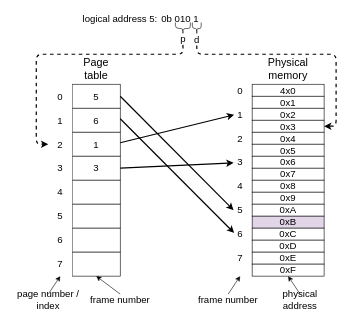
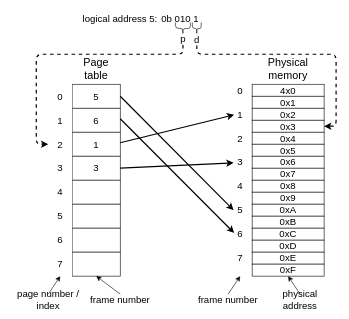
  <mxCell id="0" />
  <mxCell id="1" parent="0" />
  <mxCell id="2" value="&lt;font style=&quot;font-size: 18px&quot;&gt;Page table&lt;/font&gt;" style="text;html=1;strokeColor=none;fillColor=none;align=center;verticalAlign=middle;whiteSpace=wrap;rounded=0;" vertex="1" parent="1"><mxGeometry x="120" y="90" width="80" height="50" as="geometry" /></mxCell>
  <mxCell id="3" value="&lt;font style=&quot;font-size: 16px&quot;&gt;4x0&lt;/font&gt;" style="rounded=0;whiteSpace=wrap;html=1;" vertex="1" parent="1"><mxGeometry x="420" y="140" width="120" height="20" as="geometry" /></mxCell>
  <mxCell id="4" value="&lt;span style=&quot;font-size: 16px&quot;&gt;0x1&lt;/span&gt;" style="rounded=0;whiteSpace=wrap;html=1;" vertex="1" parent="1"><mxGeometry x="420" y="160" width="120" height="20" as="geometry" /></mxCell>
  <mxCell id="5" value="&lt;font style=&quot;font-size: 18px&quot;&gt;Physical memory&lt;/font&gt;" style="text;html=1;strokeColor=none;fillColor=none;align=center;verticalAlign=middle;whiteSpace=wrap;rounded=0;" vertex="1" parent="1"><mxGeometry x="420" y="90" width="120" height="50" as="geometry" /></mxCell>
  <mxCell id="6" value="&lt;font style=&quot;font-size: 16px&quot;&gt;0&lt;/font&gt;" style="text;html=1;strokeColor=none;fillColor=none;align=center;verticalAlign=middle;whiteSpace=wrap;rounded=0;" vertex="1" parent="1"><mxGeometry x="380" y="140" width="40" height="20" as="geometry" /></mxCell>
  <mxCell id="7" value="&lt;font style=&quot;font-size: 16px&quot;&gt;1&lt;/font&gt;" style="text;html=1;strokeColor=none;fillColor=none;align=center;verticalAlign=middle;whiteSpace=wrap;rounded=0;" vertex="1" parent="1"><mxGeometry x="380" y="180" width="40" height="20" as="geometry" /></mxCell>
  <mxCell id="8" value="&lt;font style=&quot;font-size: 16px&quot;&gt;page number / &lt;br&gt;index&lt;/font&gt;" style="text;html=1;strokeColor=none;fillColor=none;align=center;verticalAlign=middle;whiteSpace=wrap;rounded=0;" vertex="1" parent="1"><mxGeometry x="20" y="490" width="120" height="20" as="geometry" /></mxCell>
  <mxCell id="9" value="" style="endArrow=classic;html=1;exitX=0.5;exitY=0;exitDx=0;exitDy=0;entryX=0.5;entryY=1;entryDx=0;entryDy=0;" edge="1" parent="1" source="8" target="56"><mxGeometry width="50" height="50" relative="1" as="geometry"><mxPoint x="320" y="390" as="sourcePoint" /><mxPoint x="370" y="340" as="targetPoint" /></mxGeometry></mxCell>
  <mxCell id="10" value="&lt;font style=&quot;font-size: 16px&quot;&gt;5&lt;/font&gt;" style="rounded=0;whiteSpace=wrap;html=1;container=0;" vertex="1" parent="1"><mxGeometry x="120" y="140" width="80" height="40" as="geometry" /></mxCell>
  <mxCell id="11" value="&lt;span style=&quot;font-size: 16px&quot;&gt;6&lt;/span&gt;" style="rounded=0;whiteSpace=wrap;html=1;container=0;" vertex="1" parent="1"><mxGeometry x="120" y="180" width="80" height="40" as="geometry" /></mxCell>
  <mxCell id="12" value="&lt;span style=&quot;font-size: 16px&quot;&gt;1&lt;/span&gt;" style="rounded=0;whiteSpace=wrap;html=1;container=0;" vertex="1" parent="1"><mxGeometry x="120" y="220" width="80" height="40" as="geometry" /></mxCell>
  <mxCell id="13" value="&lt;span style=&quot;font-size: 16px&quot;&gt;3&lt;/span&gt;" style="rounded=0;whiteSpace=wrap;html=1;container=0;" vertex="1" parent="1"><mxGeometry x="120" y="260" width="80" height="40" as="geometry" /></mxCell>
  <mxCell id="14" value="" style="rounded=0;whiteSpace=wrap;html=1;container=0;" vertex="1" parent="1"><mxGeometry x="120" y="300" width="80" height="40" as="geometry" /></mxCell>
  <mxCell id="15" value="" style="rounded=0;whiteSpace=wrap;html=1;container=0;" vertex="1" parent="1"><mxGeometry x="120" y="340" width="80" height="40" as="geometry" /></mxCell>
  <mxCell id="16" value="" style="rounded=0;whiteSpace=wrap;html=1;container=0;" vertex="1" parent="1"><mxGeometry x="120" y="380" width="80" height="40" as="geometry" /></mxCell>
  <mxCell id="17" value="" style="rounded=0;whiteSpace=wrap;html=1;container=0;" vertex="1" parent="1"><mxGeometry x="120" y="420" width="80" height="40" as="geometry" /></mxCell>
  <mxCell id="18" value="&lt;span style=&quot;font-size: 16px&quot;&gt;frame number&lt;/span&gt;" style="text;html=1;strokeColor=none;fillColor=none;align=center;verticalAlign=middle;whiteSpace=wrap;rounded=0;" vertex="1" parent="1"><mxGeometry x="100" y="490" width="200" height="20" as="geometry" /></mxCell>
  <mxCell id="19" value="" style="endArrow=classic;html=1;exitX=0.5;exitY=0;exitDx=0;exitDy=0;entryX=0.5;entryY=1;entryDx=0;entryDy=0;" edge="1" parent="1" source="18" target="17"><mxGeometry width="50" height="50" relative="1" as="geometry"><mxPoint x="70" y="500" as="sourcePoint" /><mxPoint x="90" y="470" as="targetPoint" /></mxGeometry></mxCell>
  <mxCell id="20" value="&lt;font style=&quot;font-size: 16px&quot;&gt;0x2&lt;/font&gt;" style="rounded=0;whiteSpace=wrap;html=1;" vertex="1" parent="1"><mxGeometry x="420" y="180" width="120" height="20" as="geometry" /></mxCell>
  <mxCell id="21" value="&lt;span style=&quot;font-size: 16px&quot;&gt;0x3&lt;/span&gt;" style="rounded=0;whiteSpace=wrap;html=1;" vertex="1" parent="1"><mxGeometry x="420" y="200" width="120" height="20" as="geometry" /></mxCell>
  <mxCell id="22" value="&lt;font style=&quot;font-size: 16px&quot;&gt;2&lt;/font&gt;" style="text;html=1;strokeColor=none;fillColor=none;align=center;verticalAlign=middle;whiteSpace=wrap;rounded=0;" vertex="1" parent="1"><mxGeometry x="380" y="220" width="40" height="20" as="geometry" /></mxCell>
  <mxCell id="23" value="&lt;font style=&quot;font-size: 16px&quot;&gt;0x4&lt;/font&gt;" style="rounded=0;whiteSpace=wrap;html=1;" vertex="1" parent="1"><mxGeometry x="420" y="220" width="120" height="20" as="geometry" /></mxCell>
  <mxCell id="24" value="&lt;span style=&quot;font-size: 16px&quot;&gt;0x5&lt;/span&gt;" style="rounded=0;whiteSpace=wrap;html=1;" vertex="1" parent="1"><mxGeometry x="420" y="240" width="120" height="20" as="geometry" /></mxCell>
  <mxCell id="25" value="&lt;font style=&quot;font-size: 16px&quot;&gt;3&lt;/font&gt;" style="text;html=1;strokeColor=none;fillColor=none;align=center;verticalAlign=middle;whiteSpace=wrap;rounded=0;" vertex="1" parent="1"><mxGeometry x="380" y="260" width="40" height="20" as="geometry" /></mxCell>
  <mxCell id="26" value="&lt;font style=&quot;font-size: 16px&quot;&gt;0x6&lt;/font&gt;" style="rounded=0;whiteSpace=wrap;html=1;" vertex="1" parent="1"><mxGeometry x="420" y="260" width="120" height="20" as="geometry" /></mxCell>
  <mxCell id="27" value="&lt;span style=&quot;font-size: 16px&quot;&gt;0x7&lt;/span&gt;" style="rounded=0;whiteSpace=wrap;html=1;" vertex="1" parent="1"><mxGeometry x="420" y="280" width="120" height="20" as="geometry" /></mxCell>
  <mxCell id="28" value="&lt;font style=&quot;font-size: 16px&quot;&gt;4&lt;/font&gt;" style="text;html=1;strokeColor=none;fillColor=none;align=center;verticalAlign=middle;whiteSpace=wrap;rounded=0;" vertex="1" parent="1"><mxGeometry x="380" y="300" width="40" height="20" as="geometry" /></mxCell>
  <mxCell id="29" value="&lt;font style=&quot;font-size: 16px&quot;&gt;0x8&lt;/font&gt;" style="rounded=0;whiteSpace=wrap;html=1;" vertex="1" parent="1"><mxGeometry x="420" y="300" width="120" height="20" as="geometry" /></mxCell>
  <mxCell id="30" value="&lt;span style=&quot;font-size: 16px&quot;&gt;0x9&lt;/span&gt;" style="rounded=0;whiteSpace=wrap;html=1;" vertex="1" parent="1"><mxGeometry x="420" y="320" width="120" height="20" as="geometry" /></mxCell>
  <mxCell id="31" value="&lt;font style=&quot;font-size: 16px&quot;&gt;5&lt;/font&gt;" style="text;html=1;strokeColor=none;fillColor=none;align=center;verticalAlign=middle;whiteSpace=wrap;rounded=0;" vertex="1" parent="1"><mxGeometry x="380" y="340" width="40" height="20" as="geometry" /></mxCell>
  <mxCell id="32" value="&lt;font style=&quot;font-size: 16px&quot;&gt;0xA&lt;/font&gt;" style="rounded=0;whiteSpace=wrap;html=1;" vertex="1" parent="1"><mxGeometry x="420" y="340" width="120" height="20" as="geometry" /></mxCell>
- <mxCell id="33" value="&lt;span style=&quot;font-size: 16px&quot;&gt;0xB&lt;/span&gt;" style="rounded=0;whiteSpace=wrap;html=1;fillColor=#e1d5e7;" vertex="1" parent="1"><mxGeometry x="420" y="360" width="120" height="20" as="geometry" /></mxCell>
+ <mxCell id="33" value="&lt;span style=&quot;font-size: 16px&quot;&gt;0xB&lt;/span&gt;" style="rounded=0;whiteSpace=wrap;html=1;" vertex="1" parent="1"><mxGeometry x="420" y="360" width="120" height="20" as="geometry" /></mxCell>
  <mxCell id="34" value="&lt;font style=&quot;font-size: 16px&quot;&gt;6&lt;/font&gt;" style="text;html=1;strokeColor=none;fillColor=none;align=center;verticalAlign=middle;whiteSpace=wrap;rounded=0;" vertex="1" parent="1"><mxGeometry x="380" y="380" width="40" height="20" as="geometry" /></mxCell>
  <mxCell id="35" value="&lt;font style=&quot;font-size: 16px&quot;&gt;0xC&lt;/font&gt;" style="rounded=0;whiteSpace=wrap;html=1;" vertex="1" parent="1"><mxGeometry x="420" y="380" width="120" height="20" as="geometry" /></mxCell>
  <mxCell id="36" value="&lt;span style=&quot;font-size: 16px&quot;&gt;0xD&lt;/span&gt;" style="rounded=0;whiteSpace=wrap;html=1;" vertex="1" parent="1"><mxGeometry x="420" y="400" width="120" height="20" as="geometry" /></mxCell>
  <mxCell id="37" value="&lt;font style=&quot;font-size: 16px&quot;&gt;7&lt;/font&gt;" style="text;html=1;strokeColor=none;fillColor=none;align=center;verticalAlign=middle;whiteSpace=wrap;rounded=0;" vertex="1" parent="1"><mxGeometry x="380" y="420" width="40" height="20" as="geometry" /></mxCell>
  <mxCell id="38" value="&lt;font style=&quot;font-size: 16px&quot;&gt;0xE&lt;/font&gt;" style="rounded=0;whiteSpace=wrap;html=1;" vertex="1" parent="1"><mxGeometry x="420" y="420" width="120" height="20" as="geometry" /></mxCell>
  <mxCell id="39" value="&lt;span style=&quot;font-size: 16px&quot;&gt;0xF&lt;/span&gt;" style="rounded=0;whiteSpace=wrap;html=1;" vertex="1" parent="1"><mxGeometry x="420" y="440" width="120" height="20" as="geometry" /></mxCell>
  <mxCell id="40" value="" style="endArrow=classic;html=1;exitX=0.5;exitY=0;exitDx=0;exitDy=0;" edge="1" source="41" parent="1"><mxGeometry width="50" height="50" relative="1" as="geometry"><mxPoint x="320" y="530" as="sourcePoint" /><mxPoint x="400" y="460" as="targetPoint" /></mxGeometry></mxCell>
  <mxCell id="41" value="&lt;span style=&quot;font-size: 16px&quot;&gt;frame number&lt;/span&gt;" style="text;html=1;strokeColor=none;fillColor=none;align=center;verticalAlign=middle;whiteSpace=wrap;rounded=0;" vertex="1" parent="1"><mxGeometry x="320" y="490" width="120" height="20" as="geometry" /></mxCell>
  <mxCell id="42" value="" style="endArrow=classic;html=1;exitX=0.5;exitY=0;exitDx=0;exitDy=0;" edge="1" source="43" parent="1"><mxGeometry width="50" height="50" relative="1" as="geometry"><mxPoint x="400" y="530" as="sourcePoint" /><mxPoint x="480" y="460" as="targetPoint" /></mxGeometry></mxCell>
  <mxCell id="43" value="&lt;span style=&quot;font-size: 16px&quot;&gt;physical address&lt;/span&gt;" style="text;html=1;strokeColor=none;fillColor=none;align=center;verticalAlign=middle;whiteSpace=wrap;rounded=0;" vertex="1" parent="1"><mxGeometry x="440" y="490" width="120" height="20" as="geometry" /></mxCell>
  <mxCell id="44" value="" style="endArrow=classic;html=1;fontSize=16;exitX=1;exitY=0.5;exitDx=0;exitDy=0;entryX=0.225;entryY=0.5;entryDx=0;entryDy=0;strokeWidth=2;entryPerimeter=0;" edge="1" parent="1" source="10" target="31"><mxGeometry width="50" height="50" relative="1" as="geometry"><mxPoint x="320" y="380" as="sourcePoint" /><mxPoint x="370" y="330" as="targetPoint" /></mxGeometry></mxCell>
  <mxCell id="45" value="" style="endArrow=classic;html=1;fontSize=16;exitX=1;exitY=0.5;exitDx=0;exitDy=0;entryX=0.25;entryY=0.4;entryDx=0;entryDy=0;strokeWidth=2;entryPerimeter=0;" edge="1" parent="1" target="34"><mxGeometry width="50" height="50" relative="1" as="geometry"><mxPoint x="200" y="197.5" as="sourcePoint" /><mxPoint x="380" y="382.5" as="targetPoint" /></mxGeometry></mxCell>
  <mxCell id="46" value="" style="endArrow=classic;html=1;fontSize=16;exitX=1;exitY=0.5;exitDx=0;exitDy=0;strokeWidth=2;entryX=0.25;entryY=0.55;entryDx=0;entryDy=0;entryPerimeter=0;" edge="1" parent="1" target="7"><mxGeometry width="50" height="50" relative="1" as="geometry"><mxPoint x="200" y="237.5" as="sourcePoint" /><mxPoint x="380" y="422.5" as="targetPoint" /></mxGeometry></mxCell>
  <mxCell id="47" value="" style="endArrow=classic;html=1;fontSize=16;exitX=1;exitY=0.5;exitDx=0;exitDy=0;entryX=0.225;entryY=0.55;entryDx=0;entryDy=0;strokeWidth=2;entryPerimeter=0;" edge="1" parent="1" target="25"><mxGeometry width="50" height="50" relative="1" as="geometry"><mxPoint x="200" y="280" as="sourcePoint" /><mxPoint x="380" y="232.5" as="targetPoint" /></mxGeometry></mxCell>
  <mxCell id="48" value="" style="group" vertex="1" connectable="0" parent="1"><mxGeometry x="80" y="140" width="40" height="320" as="geometry" /></mxCell>
  <mxCell id="49" value="&lt;font style=&quot;font-size: 16px&quot;&gt;0&lt;/font&gt;" style="rounded=0;whiteSpace=wrap;html=1;container=0;strokeColor=none;" vertex="1" parent="48"><mxGeometry width="40" height="40" as="geometry" /></mxCell>
  <mxCell id="50" value="&lt;span style=&quot;font-size: 16px&quot;&gt;1&lt;/span&gt;" style="rounded=0;whiteSpace=wrap;html=1;container=0;strokeColor=none;" vertex="1" parent="48"><mxGeometry y="40" width="40" height="40" as="geometry" /></mxCell>
  <mxCell id="51" value="&lt;span style=&quot;font-size: 16px&quot;&gt;2&lt;/span&gt;" style="rounded=0;whiteSpace=wrap;html=1;container=0;strokeColor=none;" vertex="1" parent="48"><mxGeometry y="80" width="40" height="40" as="geometry" /></mxCell>
  <mxCell id="52" value="&lt;span style=&quot;font-size: 16px&quot;&gt;3&lt;/span&gt;" style="rounded=0;whiteSpace=wrap;html=1;container=0;strokeColor=none;" vertex="1" parent="48"><mxGeometry y="120" width="40" height="40" as="geometry" /></mxCell>
  <mxCell id="53" value="4" style="rounded=0;whiteSpace=wrap;html=1;container=0;fontSize=16;strokeColor=none;" vertex="1" parent="48"><mxGeometry y="160" width="40" height="40" as="geometry" /></mxCell>
  <mxCell id="54" value="5" style="rounded=0;whiteSpace=wrap;html=1;container=0;fontSize=16;strokeColor=none;" vertex="1" parent="48"><mxGeometry y="200" width="40" height="40" as="geometry" /></mxCell>
  <mxCell id="55" value="6" style="rounded=0;whiteSpace=wrap;html=1;container=0;fontSize=16;strokeColor=none;" vertex="1" parent="48"><mxGeometry y="240" width="40" height="40" as="geometry" /></mxCell>
  <mxCell id="56" value="7" style="rounded=0;whiteSpace=wrap;html=1;container=0;fontSize=16;strokeColor=none;" vertex="1" parent="48"><mxGeometry y="280" width="40" height="40" as="geometry" /></mxCell>
  <mxCell id="57" value="logical address 5:" style="text;html=1;strokeColor=none;fillColor=none;align=center;verticalAlign=middle;whiteSpace=wrap;rounded=0;fontSize=16;" vertex="1" parent="1"><mxGeometry x="130" y="20" width="140" height="20" as="geometry" /></mxCell>
  <mxCell id="58" value="0b 010 1" style="text;html=1;strokeColor=none;fillColor=none;align=center;verticalAlign=middle;whiteSpace=wrap;rounded=0;fontSize=16;" vertex="1" parent="1"><mxGeometry x="240" y="20" width="120" height="20" as="geometry" /></mxCell>
  <mxCell id="59" value="" style="shape=curlyBracket;whiteSpace=wrap;html=1;rounded=1;fontSize=16;rotation=-90;" vertex="1" parent="1"><mxGeometry x="294.5" y="34.5" width="20" height="25" as="geometry" /></mxCell>
  <mxCell id="60" value="" style="shape=curlyBracket;whiteSpace=wrap;html=1;rounded=1;fontSize=16;rotation=-90;" vertex="1" parent="1"><mxGeometry x="317.63" y="39.62" width="20" height="14.75" as="geometry" /></mxCell>
  <mxCell id="61" value="p" style="text;html=1;strokeColor=none;fillColor=none;align=center;verticalAlign=middle;whiteSpace=wrap;rounded=0;fontSize=16;" vertex="1" parent="1"><mxGeometry x="284.5" y="54.37" width="40" height="20" as="geometry" /></mxCell>
  <mxCell id="62" value="d" style="text;html=1;strokeColor=none;fillColor=none;align=center;verticalAlign=middle;whiteSpace=wrap;rounded=0;fontSize=16;" vertex="1" parent="1"><mxGeometry x="307.63" y="55.37" width="40" height="20" as="geometry" /></mxCell>
  <mxCell id="63" value="" style="endArrow=classic;html=1;strokeWidth=2;fontSize=16;entryX=0;entryY=0.5;entryDx=0;entryDy=0;exitX=0.5;exitY=1;exitDx=0;exitDy=0;dashed=1;" edge="1" parent="1" source="61" target="51"><mxGeometry width="50" height="50" relative="1" as="geometry"><mxPoint x="305" y="89" as="sourcePoint" /><mxPoint x="300" y="140" as="targetPoint" /><Array as="points"><mxPoint x="305" y="90" /><mxPoint x="60" y="90" /><mxPoint x="60" y="240" /></Array></mxGeometry></mxCell>
  <mxCell id="64" value="" style="endArrow=classic;html=1;dashed=1;strokeWidth=2;fontSize=16;exitX=0.5;exitY=1;exitDx=0;exitDy=0;entryX=1;entryY=0.5;entryDx=0;entryDy=0;" edge="1" parent="1" source="62" target="21"><mxGeometry width="50" height="50" relative="1" as="geometry"><mxPoint x="400" y="190" as="sourcePoint" /><mxPoint x="580" y="200" as="targetPoint" /><Array as="points"><mxPoint x="328" y="90" /><mxPoint x="560" y="90" /><mxPoint x="560" y="210" /></Array></mxGeometry></mxCell>
